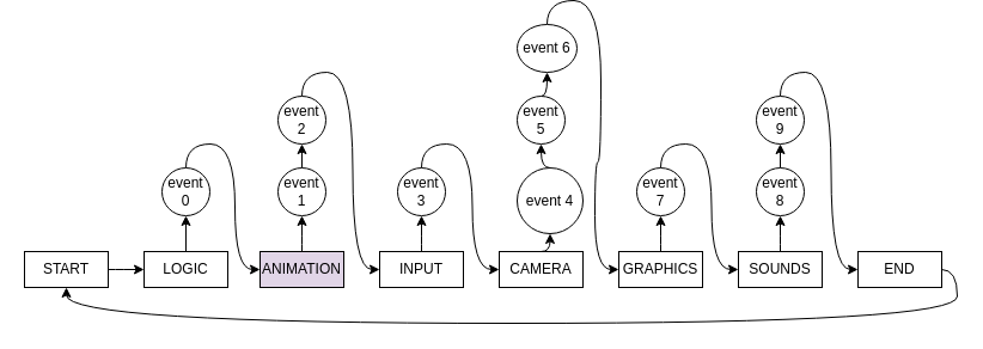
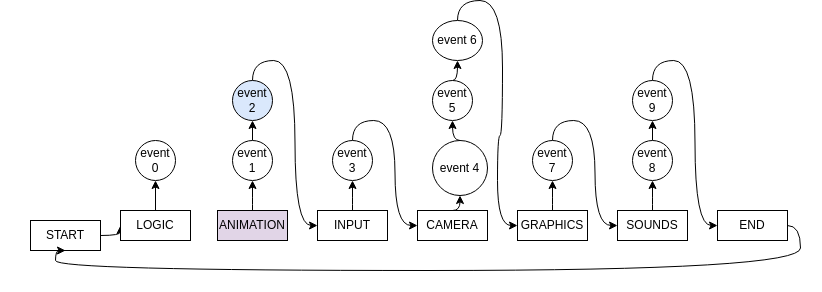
  <mxCell id="0" />
  <mxCell id="1" parent="0" />
  <mxCell id="2" style="edgeStyle=orthogonalEdgeStyle;curved=1;rounded=0;orthogonalLoop=1;jettySize=auto;html=1;exitX=1;exitY=0.5;exitDx=0;exitDy=0;entryX=0;entryY=0.5;entryDx=0;entryDy=0;" parent="1" source="3" target="5" edge="1"><mxGeometry relative="1" as="geometry" /></mxCell>
- <mxCell id="3" value="START" style="rounded=0;whiteSpace=wrap;html=1;" parent="1" vertex="1"><mxGeometry x="20" y="210" width="70" height="30" as="geometry" /></mxCell>
+ <mxCell id="3" value="START" style="rounded=0;whiteSpace=wrap;html=1;" parent="1" vertex="1"><mxGeometry x="30" y="220" width="70" height="30" as="geometry" /></mxCell>
  <mxCell id="4" style="edgeStyle=orthogonalEdgeStyle;rounded=0;orthogonalLoop=1;jettySize=auto;html=1;exitX=0.5;exitY=0;exitDx=0;exitDy=0;entryX=0.5;entryY=1;entryDx=0;entryDy=0;" edge="1" parent="1" source="5" target="37"><mxGeometry relative="1" as="geometry" /></mxCell>
  <mxCell id="5" value="LOGIC" style="rounded=0;whiteSpace=wrap;html=1;" parent="1" vertex="1"><mxGeometry x="120" y="210" width="70" height="30" as="geometry" /></mxCell>
  <mxCell id="6" style="edgeStyle=orthogonalEdgeStyle;curved=1;rounded=0;orthogonalLoop=1;jettySize=auto;html=1;exitX=0.5;exitY=0;exitDx=0;exitDy=0;entryX=0.5;entryY=1;entryDx=0;entryDy=0;" parent="1" source="7" target="33" edge="1"><mxGeometry relative="1" as="geometry" /></mxCell>
  <mxCell id="7" value="SOUNDS" style="rounded=0;whiteSpace=wrap;html=1;" parent="1" vertex="1"><mxGeometry x="617" y="210" width="70" height="30" as="geometry" /></mxCell>
  <mxCell id="8" style="edgeStyle=orthogonalEdgeStyle;curved=1;rounded=0;orthogonalLoop=1;jettySize=auto;html=1;exitX=1;exitY=0.5;exitDx=0;exitDy=0;entryX=0.5;entryY=1;entryDx=0;entryDy=0;" parent="1" source="9" target="3" edge="1"><mxGeometry relative="1" as="geometry"><Array as="points"><mxPoint x="800" y="225" /><mxPoint x="800" y="270" /><mxPoint x="55" y="270" /></Array></mxGeometry></mxCell>
  <mxCell id="9" value="END" style="rounded=0;whiteSpace=wrap;html=1;" parent="1" vertex="1"><mxGeometry x="717" y="210" width="70" height="30" as="geometry" /></mxCell>
  <mxCell id="10" style="edgeStyle=orthogonalEdgeStyle;curved=1;rounded=0;orthogonalLoop=1;jettySize=auto;html=1;exitX=0.5;exitY=0;exitDx=0;exitDy=0;entryX=0.5;entryY=1;entryDx=0;entryDy=0;" parent="1" source="12" target="22" edge="1"><mxGeometry relative="1" as="geometry" /></mxCell>
  <mxCell id="11" style="edgeStyle=orthogonalEdgeStyle;curved=1;rounded=0;orthogonalLoop=1;jettySize=auto;html=1;exitX=0.5;exitY=0;exitDx=0;exitDy=0;entryX=0;entryY=0.5;entryDx=0;entryDy=0;" parent="1" source="25" target="16" edge="1"><mxGeometry relative="1" as="geometry" /></mxCell>
  <mxCell id="12" value="CAMERA" style="rounded=0;whiteSpace=wrap;html=1;" parent="1" vertex="1"><mxGeometry x="417" y="210" width="70" height="30" as="geometry" /></mxCell>
  <mxCell id="13" style="edgeStyle=orthogonalEdgeStyle;curved=1;rounded=0;orthogonalLoop=1;jettySize=auto;html=1;exitX=0.5;exitY=0;exitDx=0;exitDy=0;entryX=0.5;entryY=1;entryDx=0;entryDy=0;" parent="1" source="14" target="20" edge="1"><mxGeometry relative="1" as="geometry" /></mxCell>
  <mxCell id="14" value="INPUT" style="rounded=0;whiteSpace=wrap;html=1;" parent="1" vertex="1"><mxGeometry x="317" y="210" width="70" height="30" as="geometry" /></mxCell>
  <mxCell id="15" style="edgeStyle=orthogonalEdgeStyle;curved=1;rounded=0;orthogonalLoop=1;jettySize=auto;html=1;exitX=0.5;exitY=0;exitDx=0;exitDy=0;entryX=0.5;entryY=1;entryDx=0;entryDy=0;" parent="1" source="16" target="29" edge="1"><mxGeometry relative="1" as="geometry" /></mxCell>
  <mxCell id="16" value="GRAPHICS" style="rounded=0;whiteSpace=wrap;html=1;" parent="1" vertex="1"><mxGeometry x="517" y="210" width="70" height="30" as="geometry" /></mxCell>
  <mxCell id="17" style="edgeStyle=none;rounded=0;orthogonalLoop=1;jettySize=auto;html=1;exitX=0.5;exitY=0;exitDx=0;exitDy=0;entryX=0.5;entryY=1;entryDx=0;entryDy=0;" parent="1" source="18" target="24" edge="1"><mxGeometry relative="1" as="geometry" /></mxCell>
  <mxCell id="18" value="event 1" style="ellipse;whiteSpace=wrap;html=1;aspect=fixed;" parent="1" vertex="1"><mxGeometry x="232" y="140" width="40" height="40" as="geometry" /></mxCell>
  <mxCell id="19" style="edgeStyle=orthogonalEdgeStyle;curved=1;rounded=0;orthogonalLoop=1;jettySize=auto;html=1;exitX=0.5;exitY=0;exitDx=0;exitDy=0;entryX=0;entryY=0.5;entryDx=0;entryDy=0;" parent="1" source="20" target="12" edge="1"><mxGeometry relative="1" as="geometry" /></mxCell>
  <mxCell id="20" value="event 3" style="ellipse;whiteSpace=wrap;html=1;aspect=fixed;" parent="1" vertex="1"><mxGeometry x="332" y="140" width="40" height="40" as="geometry" /></mxCell>
  <mxCell id="21" style="edgeStyle=orthogonalEdgeStyle;curved=1;rounded=0;orthogonalLoop=1;jettySize=auto;html=1;exitX=0.5;exitY=0;exitDx=0;exitDy=0;entryX=0.5;entryY=1;entryDx=0;entryDy=0;" parent="1" source="22" target="27" edge="1"><mxGeometry relative="1" as="geometry" /></mxCell>
  <mxCell id="22" value="event 4" style="ellipse;whiteSpace=wrap;html=1;aspect=fixed;" parent="1" vertex="1"><mxGeometry x="432" y="140" width="55" height="55" as="geometry" /></mxCell>
  <mxCell id="23" style="edgeStyle=orthogonalEdgeStyle;rounded=0;orthogonalLoop=1;jettySize=auto;html=1;exitX=0.5;exitY=0;exitDx=0;exitDy=0;entryX=0;entryY=0.5;entryDx=0;entryDy=0;curved=1;" parent="1" source="24" target="14" edge="1"><mxGeometry relative="1" as="geometry" /></mxCell>
- <mxCell id="24" value="event 2" style="ellipse;whiteSpace=wrap;html=1;aspect=fixed;" parent="1" vertex="1"><mxGeometry x="232" y="80" width="40" height="40" as="geometry" /></mxCell>
+ <mxCell id="24" value="event 2" style="ellipse;whiteSpace=wrap;html=1;aspect=fixed;fillColor=#dae8fc;" parent="1" vertex="1"><mxGeometry x="232" y="80" width="40" height="40" as="geometry" /></mxCell>
  <mxCell id="25" value="event 6" style="ellipse;whiteSpace=wrap;html=1;aspect=fixed;" parent="1" vertex="1"><mxGeometry x="432" y="20" width="50" height="40" as="geometry" /></mxCell>
  <mxCell id="26" style="edgeStyle=orthogonalEdgeStyle;curved=1;rounded=0;orthogonalLoop=1;jettySize=auto;html=1;exitX=0.5;exitY=0;exitDx=0;exitDy=0;entryX=0.5;entryY=1;entryDx=0;entryDy=0;" parent="1" source="27" target="25" edge="1"><mxGeometry relative="1" as="geometry" /></mxCell>
  <mxCell id="27" value="event 5" style="ellipse;whiteSpace=wrap;html=1;aspect=fixed;" parent="1" vertex="1"><mxGeometry x="432" y="80" width="40" height="40" as="geometry" /></mxCell>
  <mxCell id="28" style="edgeStyle=orthogonalEdgeStyle;curved=1;rounded=0;orthogonalLoop=1;jettySize=auto;html=1;exitX=0.5;exitY=0;exitDx=0;exitDy=0;entryX=0;entryY=0.5;entryDx=0;entryDy=0;" parent="1" source="29" target="7" edge="1"><mxGeometry relative="1" as="geometry" /></mxCell>
  <mxCell id="29" value="event 7" style="ellipse;whiteSpace=wrap;html=1;aspect=fixed;" parent="1" vertex="1"><mxGeometry x="532" y="140" width="40" height="40" as="geometry" /></mxCell>
  <mxCell id="30" style="edgeStyle=orthogonalEdgeStyle;curved=1;rounded=0;orthogonalLoop=1;jettySize=auto;html=1;exitX=0.5;exitY=0;exitDx=0;exitDy=0;entryX=0;entryY=0.5;entryDx=0;entryDy=0;" parent="1" source="31" target="9" edge="1"><mxGeometry relative="1" as="geometry" /></mxCell>
  <mxCell id="31" value="event 9" style="ellipse;whiteSpace=wrap;html=1;aspect=fixed;" parent="1" vertex="1"><mxGeometry x="632" y="80" width="40" height="40" as="geometry" /></mxCell>
  <mxCell id="32" style="edgeStyle=orthogonalEdgeStyle;curved=1;rounded=0;orthogonalLoop=1;jettySize=auto;html=1;exitX=0.5;exitY=0;exitDx=0;exitDy=0;" parent="1" source="33" target="31" edge="1"><mxGeometry relative="1" as="geometry" /></mxCell>
  <mxCell id="33" value="event 8" style="ellipse;whiteSpace=wrap;html=1;aspect=fixed;" parent="1" vertex="1"><mxGeometry x="632" y="140" width="40" height="40" as="geometry" /></mxCell>
  <mxCell id="34" style="edgeStyle=orthogonalEdgeStyle;curved=1;rounded=0;orthogonalLoop=1;jettySize=auto;html=1;exitX=0.5;exitY=0;exitDx=0;exitDy=0;entryX=0.5;entryY=1;entryDx=0;entryDy=0;" edge="1" parent="1" source="35" target="18"><mxGeometry relative="1" as="geometry" /></mxCell>
  <mxCell id="35" value="ANIMATION" style="rounded=0;whiteSpace=wrap;html=1;fillColor=#e1d5e7;" vertex="1" parent="1"><mxGeometry x="217" y="210" width="70" height="30" as="geometry" /></mxCell>
- <mxCell id="36" style="edgeStyle=orthogonalEdgeStyle;rounded=0;orthogonalLoop=1;jettySize=auto;html=1;exitX=0.5;exitY=0;exitDx=0;exitDy=0;entryX=0;entryY=0.5;entryDx=0;entryDy=0;curved=1;" edge="1" parent="1" source="37" target="35"><mxGeometry relative="1" as="geometry" /></mxCell>
  <mxCell id="37" value="event 0" style="ellipse;whiteSpace=wrap;html=1;aspect=fixed;" vertex="1" parent="1"><mxGeometry x="135" y="140" width="40" height="40" as="geometry" /></mxCell>
